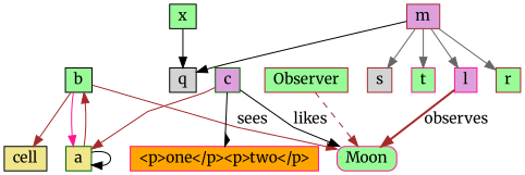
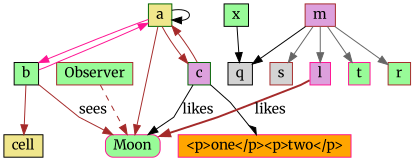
  strict digraph {
    fontname=Merriweather
    rank=same
    rankdir=TB
    splines=polyline
    node [color=deeppink fillcolor=palegreen fontname=Merriweather shape=box style=filled]
    edge [color=brown fontname=Merriweather]
    n1 [height=0 label=Moon style="filled,rounded" width=0]
    n2 [color=brown height=0 label=Observer width=0]
    a [color=darkgreen fillcolor=khaki height=0 width=0]
    b [color=black height=0 width=0]
    c [color=darkgreen fillcolor=plum height=0 width=0]
    cell [color=black fillcolor=khaki height=0 width=0]
    "<p>one</p><p>two</p>" [fillcolor=orange height=0 width=0]
    x [color=black height=0 width=0]
    q [color=black fillcolor=lightgrey height=0 width=0]
    l [fillcolor=plum height=0 width=0]
    m [color=brown fillcolor=plum height=0 width=0]
    r [color=brown height=0 width=0]
    s [color=brown fillcolor=lightgrey height=0 width=0]
    t [height=0 width=0]
    n2 -> n1 [style=dashed]
+   a -> n1
    a -> a [color=black]
-   a -> b
+   a -> b [color=deeppink]
+   a -> c
    b -> n1 [label=sees]
    b -> a [color=deeppink]
    b -> cell
    c -> n1 [color=black label=likes]
    c -> a
    c -> "<p>one</p><p>two</p>" [arrowhead=ldiamond color=black]
    x -> q [color=black]
-   l -> n1 [label=observes style=bold]
+   l -> n1 [label=likes style=bold]
    m -> q [color=black shape=box]
    m -> l [color=gray40 shape=box]
    m -> r [color=gray40 shape=box]
    m -> s [color=gray40 shape=box]
    m -> t [color=gray40 shape=box]
  }
